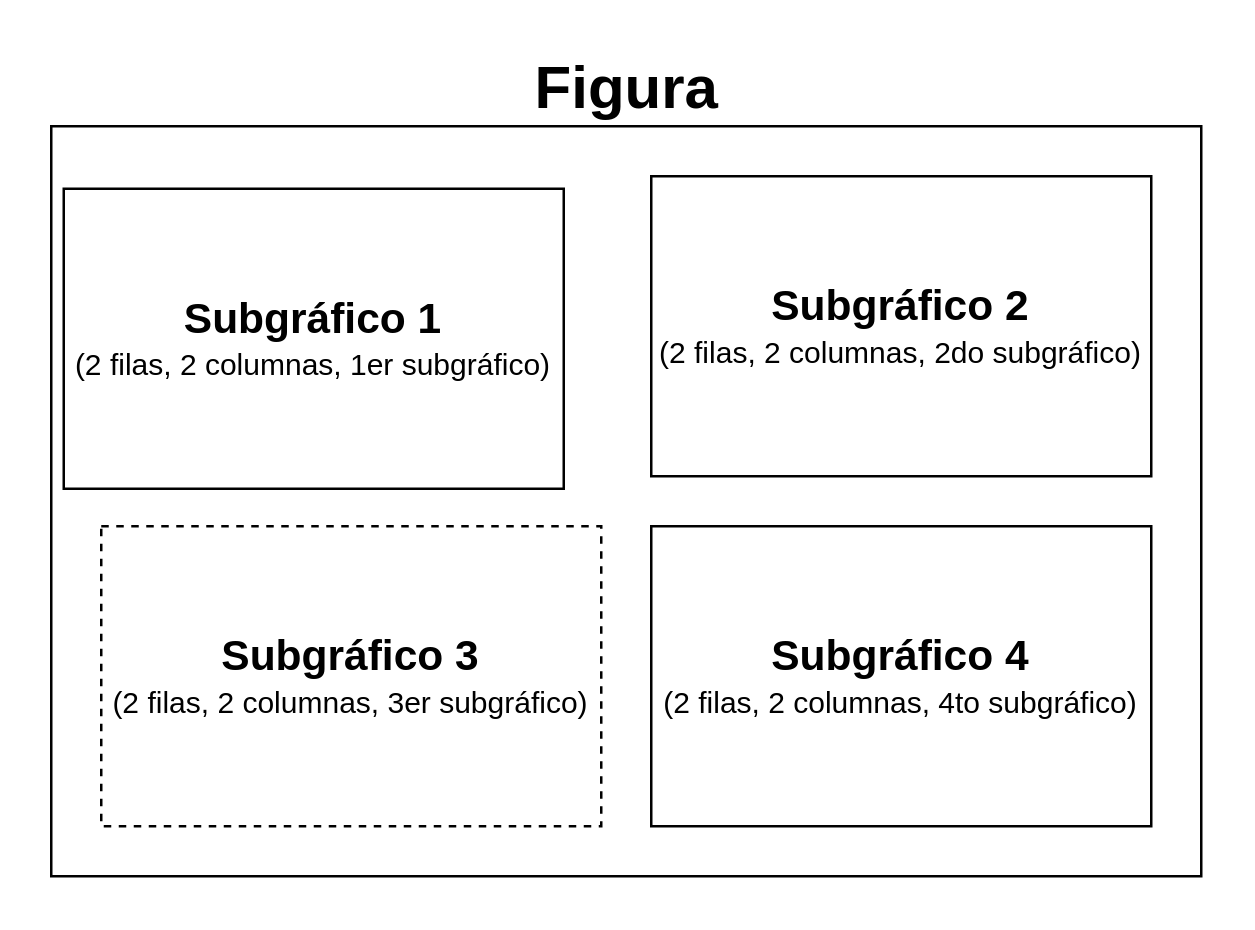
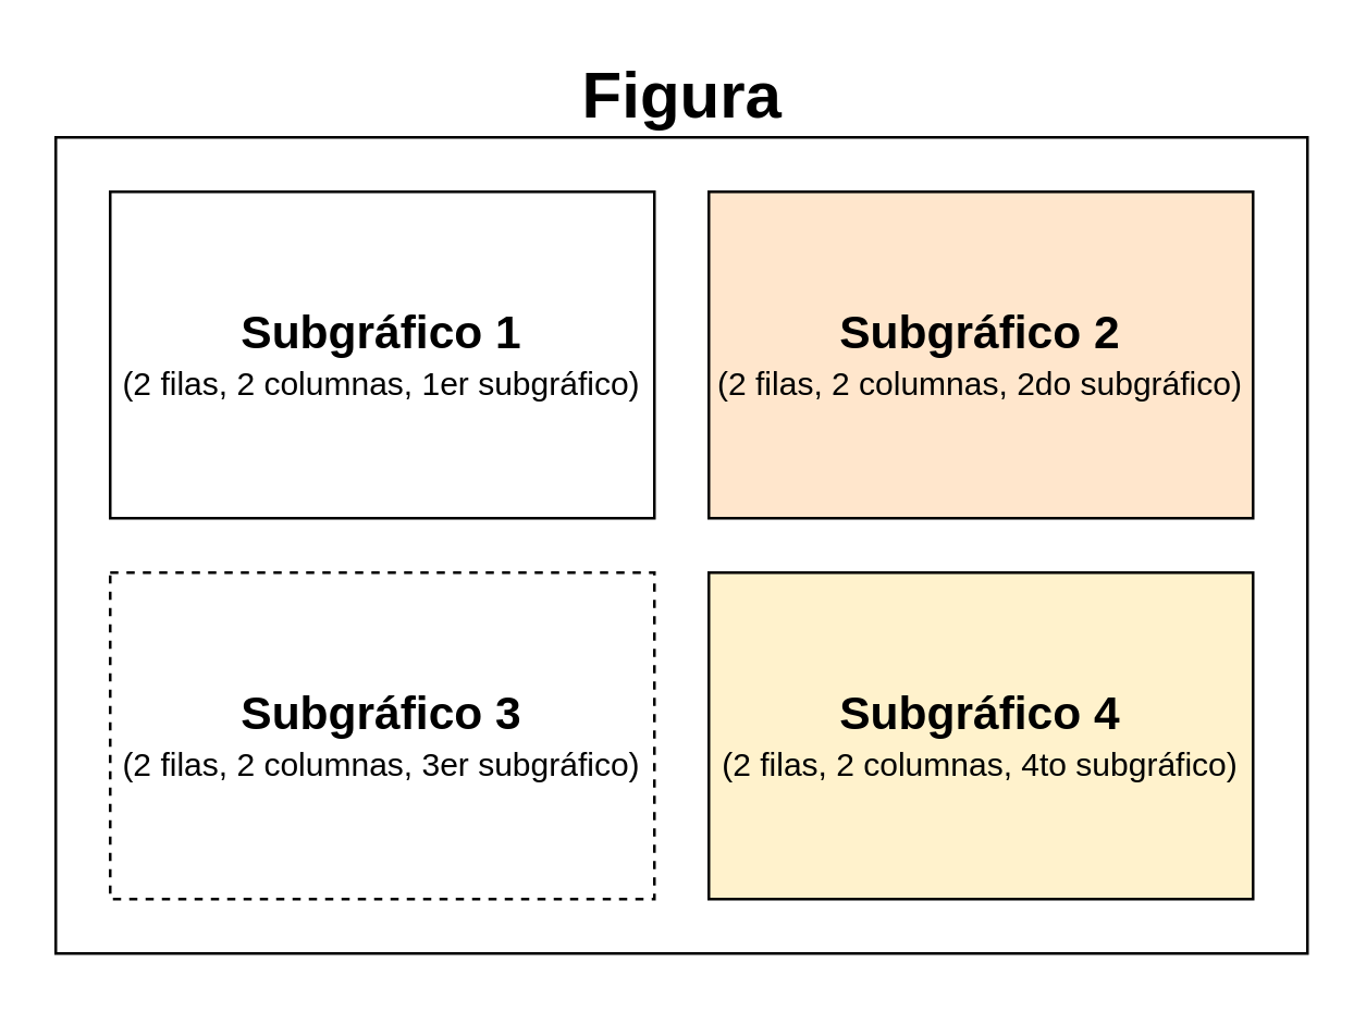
  <mxCell id="0" />
  <mxCell id="1" parent="0" />
  <mxCell id="2" value="" style="group" vertex="1" connectable="0" parent="1"><mxGeometry x="20" y="20" width="460" height="330" as="geometry" /></mxCell>
  <mxCell id="3" value="" style="rounded=0;whiteSpace=wrap;html=1;" vertex="1" parent="2"><mxGeometry y="30" width="460" height="300" as="geometry" /></mxCell>
- <mxCell id="4" value="&lt;b style=&quot;font-size: 17px;&quot;&gt;Subgráfico 1&lt;br&gt;&lt;/b&gt;(2 filas, 2 columnas, 1er subgráfico)" style="rounded=0;whiteSpace=wrap;html=1;" vertex="1" parent="2"><mxGeometry x="5" y="55" width="200" height="120" as="geometry" /></mxCell>
- <mxCell id="5" value="&lt;b style=&quot;font-size: 17px;&quot;&gt;Subgráfico 2&lt;/b&gt;&lt;span style=&quot;font-size: 17px;&quot;&gt;&lt;b&gt;&lt;br&gt;&lt;/b&gt;&lt;/span&gt;(2 filas, 2 columnas, 2do subgráfico)" style="rounded=0;whiteSpace=wrap;html=1;" vertex="1" parent="2"><mxGeometry x="240" y="50" width="200" height="120" as="geometry" /></mxCell>
+ <mxCell id="4" value="&lt;b style=&quot;font-size: 17px;&quot;&gt;Subgráfico 1&lt;br&gt;&lt;/b&gt;(2 filas, 2 columnas, 1er subgráfico)" style="rounded=0;whiteSpace=wrap;html=1;" vertex="1" parent="2"><mxGeometry x="20" y="50" width="200" height="120" as="geometry" /></mxCell>
+ <mxCell id="5" value="&lt;b style=&quot;font-size: 17px;&quot;&gt;Subgráfico 2&lt;/b&gt;&lt;span style=&quot;font-size: 17px;&quot;&gt;&lt;b&gt;&lt;br&gt;&lt;/b&gt;&lt;/span&gt;(2 filas, 2 columnas, 2do subgráfico)" style="rounded=0;whiteSpace=wrap;html=1;fillColor=#ffe6cc;" vertex="1" parent="2"><mxGeometry x="240" y="50" width="200" height="120" as="geometry" /></mxCell>
  <mxCell id="6" value="&lt;b style=&quot;font-size: 17px;&quot;&gt;Subgráfico 3&lt;br&gt;&lt;/b&gt;(2 filas, 2 columnas, 3er subgráfico)" style="rounded=0;whiteSpace=wrap;html=1;dashed=1;" vertex="1" parent="2"><mxGeometry x="20" y="190" width="200" height="120" as="geometry" /></mxCell>
- <mxCell id="7" value="&lt;b style=&quot;font-size: 17px;&quot;&gt;Subgráfico 4&lt;br&gt;&lt;/b&gt;(2 filas, 2 columnas, 4to subgráfico)" style="rounded=0;whiteSpace=wrap;html=1;" vertex="1" parent="2"><mxGeometry x="240" y="190" width="200" height="120" as="geometry" /></mxCell>
+ <mxCell id="7" value="&lt;b style=&quot;font-size: 17px;&quot;&gt;Subgráfico 4&lt;br&gt;&lt;/b&gt;(2 filas, 2 columnas, 4to subgráfico)" style="rounded=0;whiteSpace=wrap;html=1;fillColor=#fff2cc;" vertex="1" parent="2"><mxGeometry x="240" y="190" width="200" height="120" as="geometry" /></mxCell>
  <mxCell id="8" value="&lt;b&gt;&lt;font style=&quot;font-size: 24px;&quot;&gt;Figura&lt;/font&gt;&lt;/b&gt;" style="text;html=1;resizable=0;autosize=1;align=center;verticalAlign=middle;points=[];fillColor=none;strokeColor=none;rounded=0;fontSize=17;" vertex="1" parent="2"><mxGeometry x="185" width="90" height="30" as="geometry" /></mxCell>
